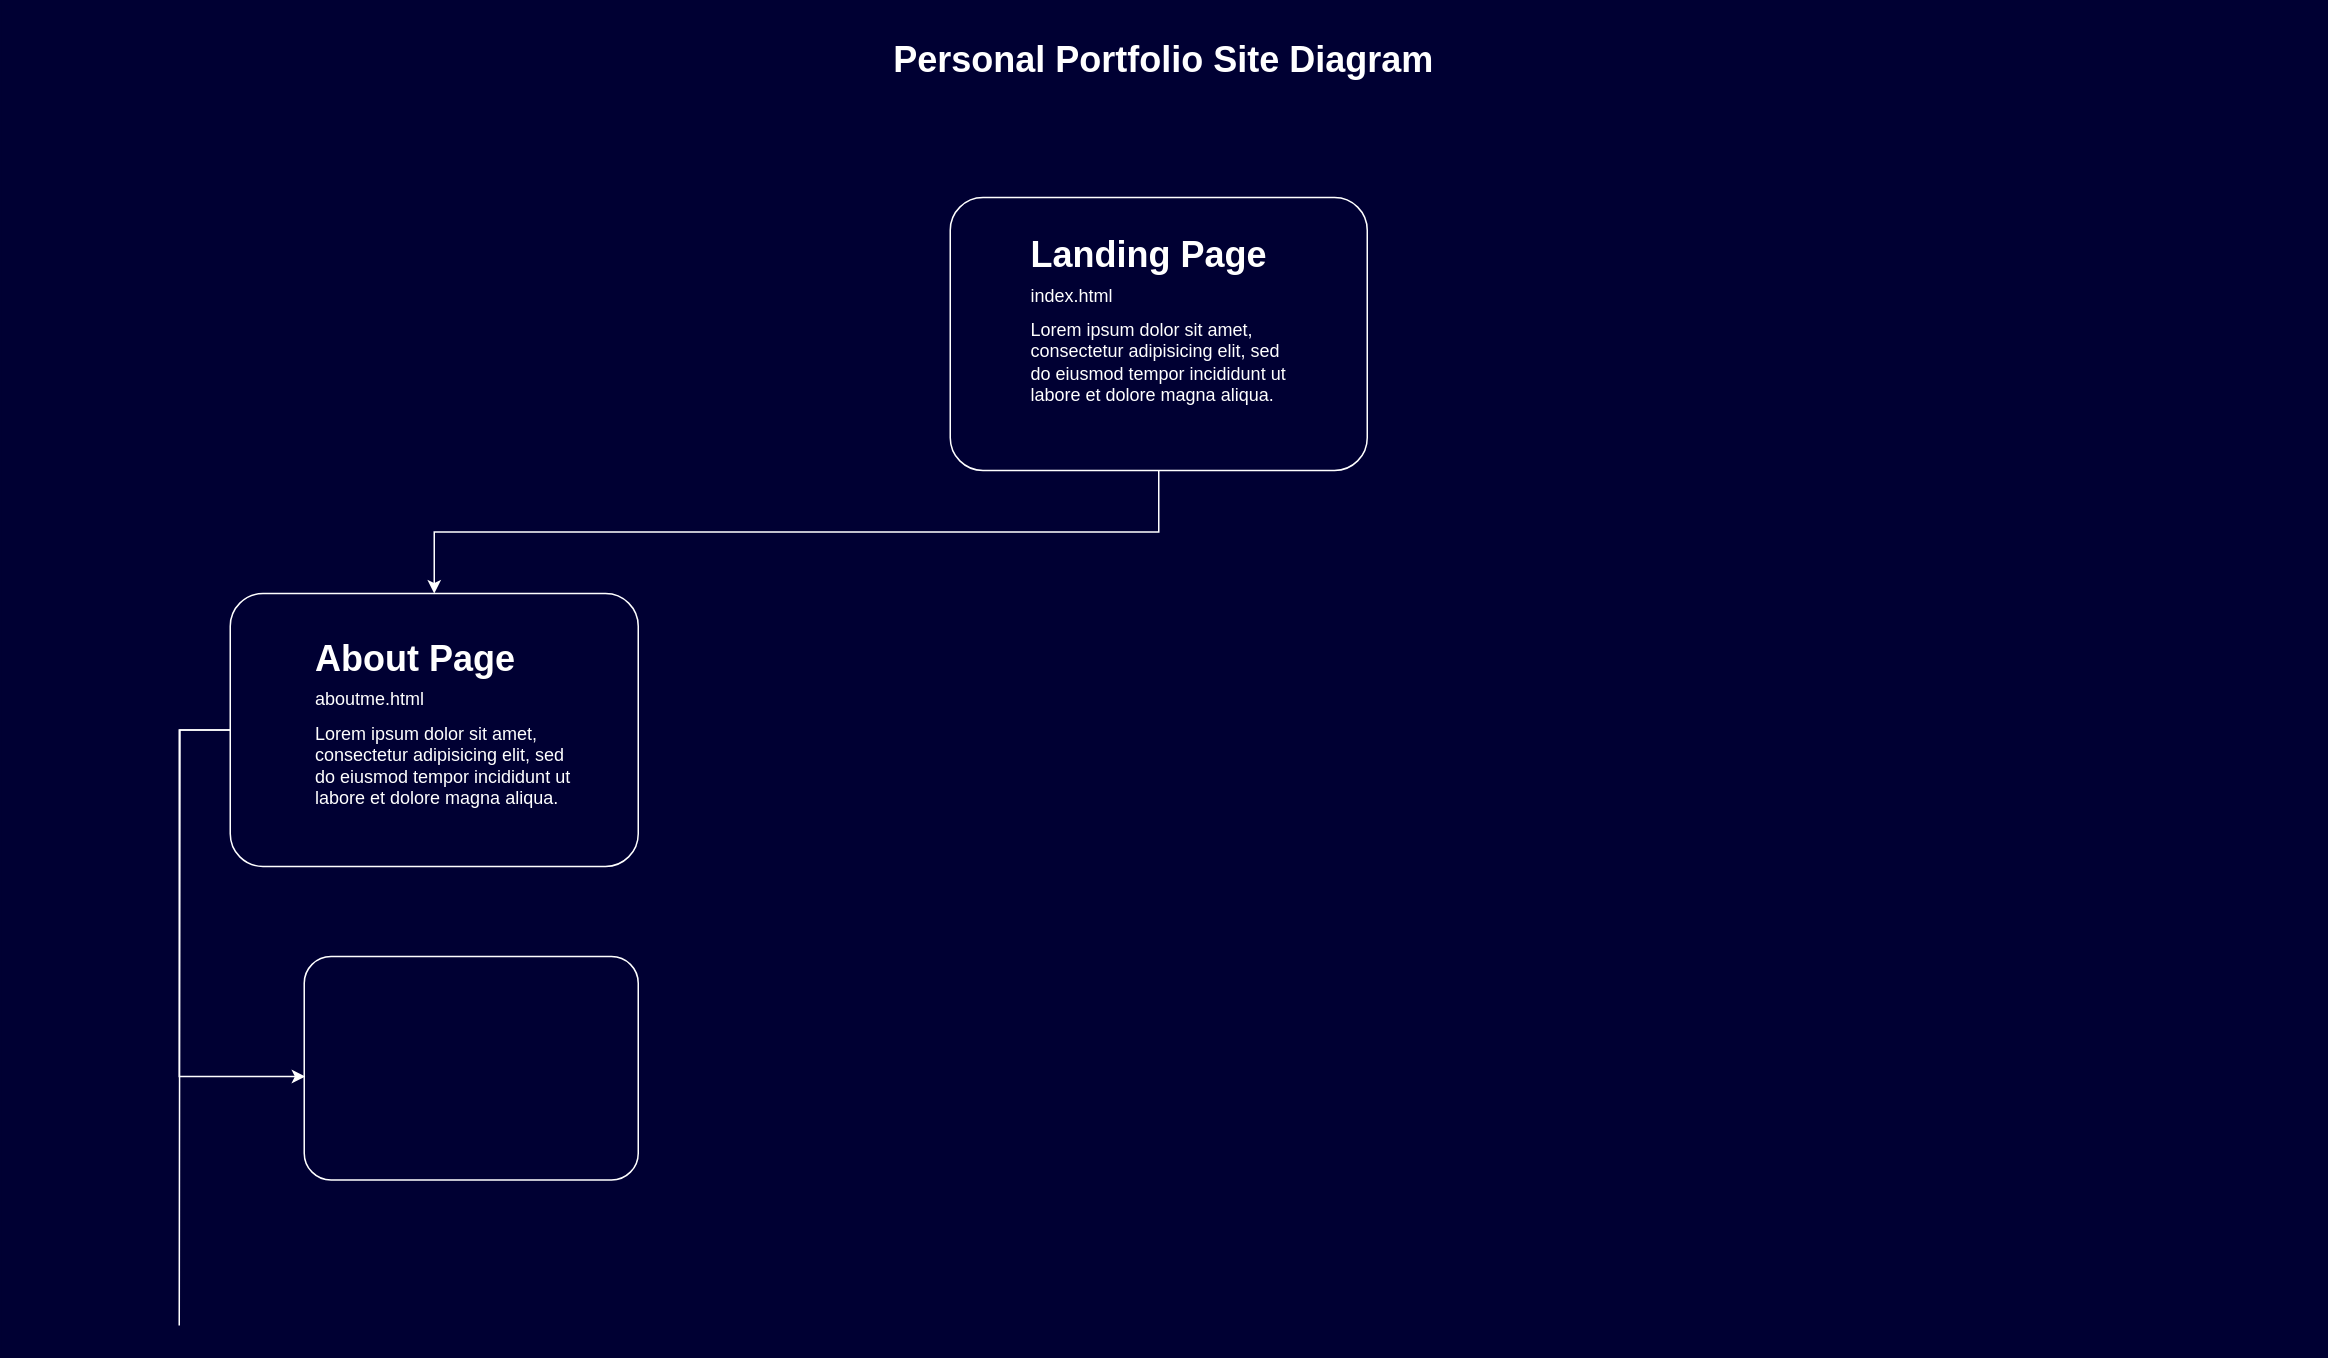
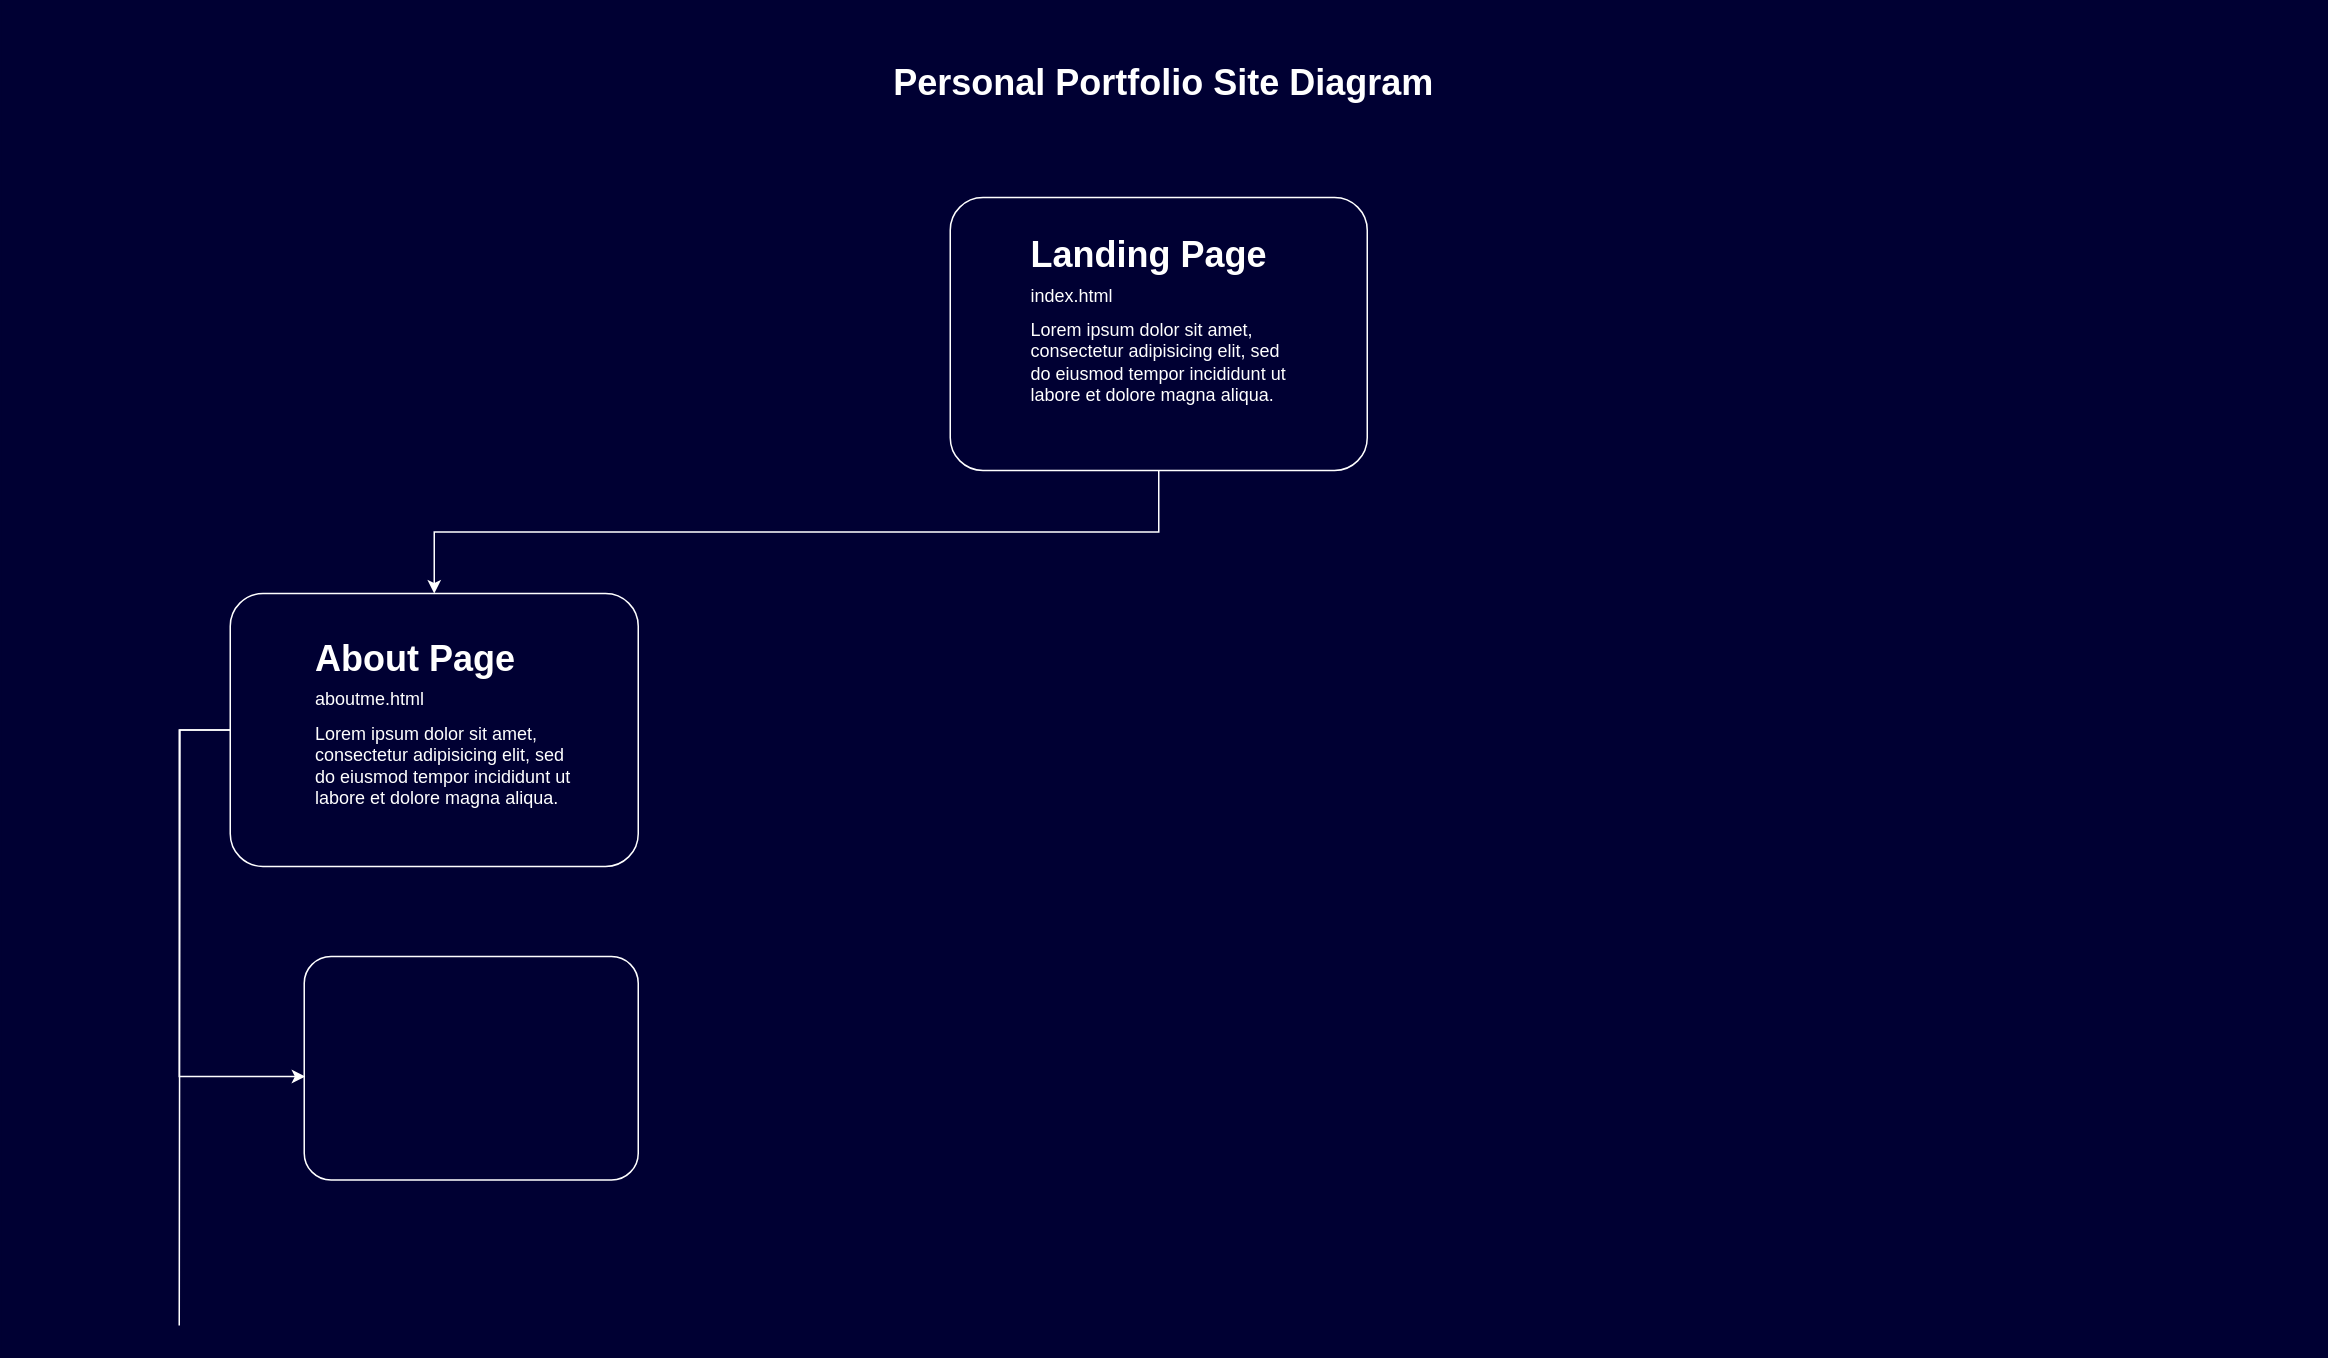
  <mxCell id="0" style=";html=1;" />
  <mxCell id="1" style=";html=1;" parent="0" />
- <mxCell id="2" value="&lt;font color=&quot;#ffffff&quot;&gt;Personal Portfolio Site Diagram&lt;/font&gt;" style="text;html=1;fontSize=24;fontStyle=1;verticalAlign=middle;align=center;" parent="1" vertex="1"><mxGeometry x="20" y="20" width="1510" height="40" as="geometry" /></mxCell>
+ <mxCell id="2" value="&lt;font color=&quot;#ffffff&quot;&gt;Personal Portfolio Site Diagram&lt;/font&gt;" style="text;html=1;fontSize=24;fontStyle=1;verticalAlign=middle;align=center;" parent="1" vertex="1"><mxGeometry x="20" y="35" width="1510" height="40" as="geometry" /></mxCell>
  <mxCell id="3" style="edgeStyle=orthogonalEdgeStyle;rounded=0;orthogonalLoop=1;jettySize=auto;html=1;entryX=0.5;entryY=0;entryDx=0;entryDy=0;exitX=0.5;exitY=1;exitDx=0;exitDy=0;strokeColor=#FFFFFF;" edge="1" parent="1" source="4" target="7"><mxGeometry relative="1" as="geometry"><mxPoint x="548" y="402" as="targetPoint" /></mxGeometry></mxCell>
  <mxCell id="4" value="" style="rounded=1;whiteSpace=wrap;html=1;fillColor=none;arcSize=12;strokeColor=#FFFFFF;" vertex="1" parent="1"><mxGeometry x="633" y="131" width="278" height="182" as="geometry" /></mxCell>
  <mxCell id="5" value="&lt;p style=&quot;line-height: 70%;&quot;&gt;&lt;/p&gt;&lt;h1 style=&quot;line-height: 60%;&quot;&gt;&lt;font color=&quot;#ffffff&quot;&gt;Landing Page&lt;/font&gt;&lt;/h1&gt;&lt;div style=&quot;line-height: 60%;&quot;&gt;&lt;font color=&quot;#ffffff&quot;&gt;index.html&lt;/font&gt;&lt;/div&gt;&lt;p&gt;&lt;font color=&quot;#ffffff&quot;&gt;Lorem ipsum dolor sit amet, consectetur adipisicing elit, sed do eiusmod tempor incididunt ut labore et dolore magna aliqua.&lt;/font&gt;&lt;/p&gt;&lt;p&gt;&lt;/p&gt;" style="text;html=1;strokeColor=none;fillColor=none;spacing=5;spacingTop=-20;whiteSpace=wrap;overflow=hidden;rounded=0;" vertex="1" parent="1"><mxGeometry x="682" y="157" width="190" height="120" as="geometry" /></mxCell>
  <mxCell id="6" style="edgeStyle=orthogonalEdgeStyle;rounded=0;orthogonalLoop=1;jettySize=auto;html=1;strokeColor=#FFFFFF;endArrow=none;endFill=0;" edge="1" parent="1" source="7"><mxGeometry relative="1" as="geometry"><mxPoint x="119" y="883" as="targetPoint" /></mxGeometry></mxCell>
  <mxCell id="7" value="" style="rounded=1;whiteSpace=wrap;html=1;fillColor=none;arcSize=12;strokeColor=#FFFFFF;" vertex="1" parent="1"><mxGeometry x="153" y="395" width="272" height="182" as="geometry" /></mxCell>
  <mxCell id="8" value="&lt;p style=&quot;line-height: 70%;&quot;&gt;&lt;/p&gt;&lt;h1 style=&quot;line-height: 60%;&quot;&gt;&lt;font color=&quot;#ffffff&quot;&gt;About Page&lt;/font&gt;&lt;/h1&gt;&lt;div style=&quot;line-height: 60%;&quot;&gt;&lt;font color=&quot;#ffffff&quot;&gt;aboutme.html&lt;/font&gt;&lt;/div&gt;&lt;p&gt;&lt;font color=&quot;#ffffff&quot;&gt;Lorem ipsum dolor sit amet, consectetur adipisicing elit, sed do eiusmod tempor incididunt ut labore et dolore magna aliqua.&lt;/font&gt;&lt;/p&gt;&lt;p&gt;&lt;/p&gt;" style="text;html=1;strokeColor=none;fillColor=none;spacing=5;spacingTop=-20;whiteSpace=wrap;overflow=hidden;rounded=0;" vertex="1" parent="1"><mxGeometry x="205" y="426" width="190" height="120" as="geometry" /></mxCell>
  <mxCell id="9" value="" style="rounded=1;whiteSpace=wrap;html=1;fillColor=none;arcSize=12;strokeColor=#FFFFFF;" vertex="1" parent="1"><mxGeometry x="202.32" y="637" width="222.68" height="149" as="geometry" /></mxCell>
  <mxCell id="10" style="edgeStyle=orthogonalEdgeStyle;rounded=0;orthogonalLoop=1;jettySize=auto;html=1;exitX=0;exitY=0.5;exitDx=0;exitDy=0;entryX=0.003;entryY=0.537;entryDx=0;entryDy=0;entryPerimeter=0;strokeColor=#FFFFFF;" edge="1" parent="1" source="7" target="9"><mxGeometry relative="1" as="geometry"><Array as="points"><mxPoint x="119" y="486" /><mxPoint x="119" y="717" /></Array></mxGeometry></mxCell>
